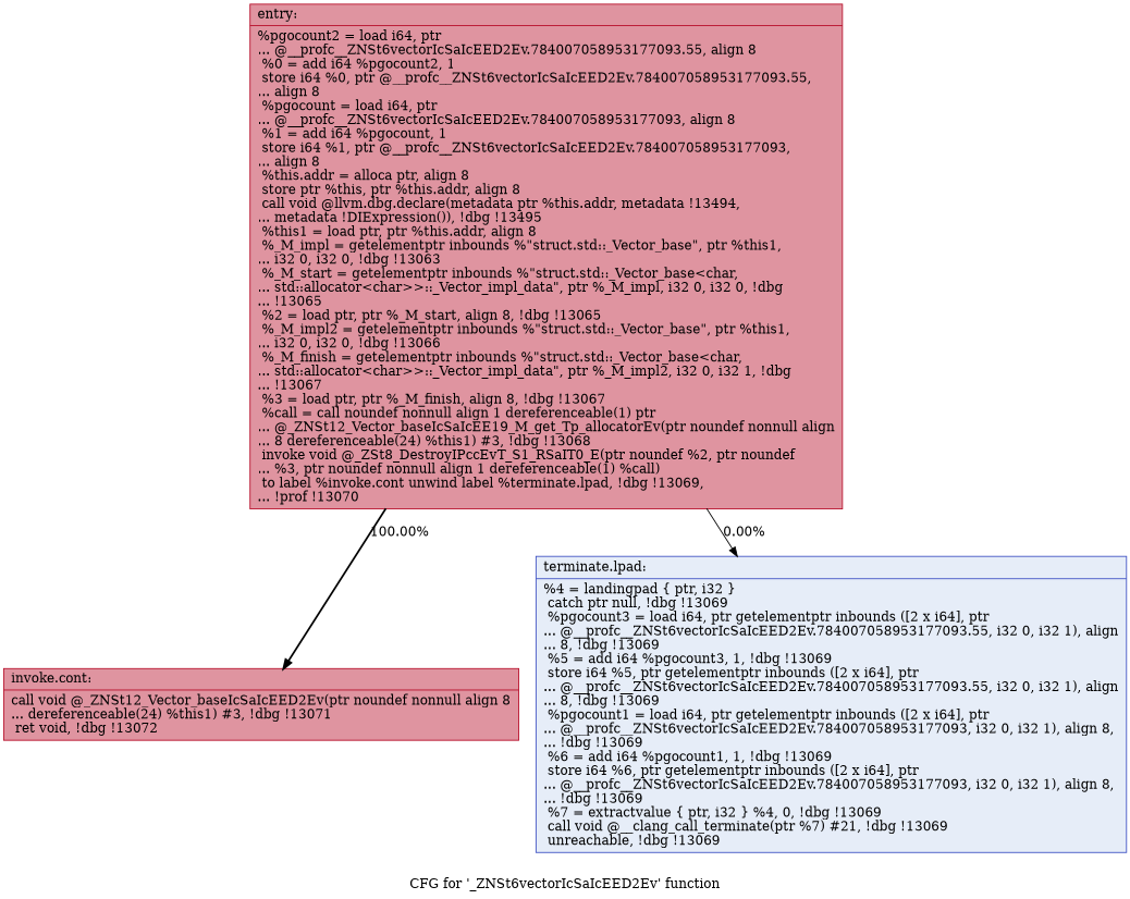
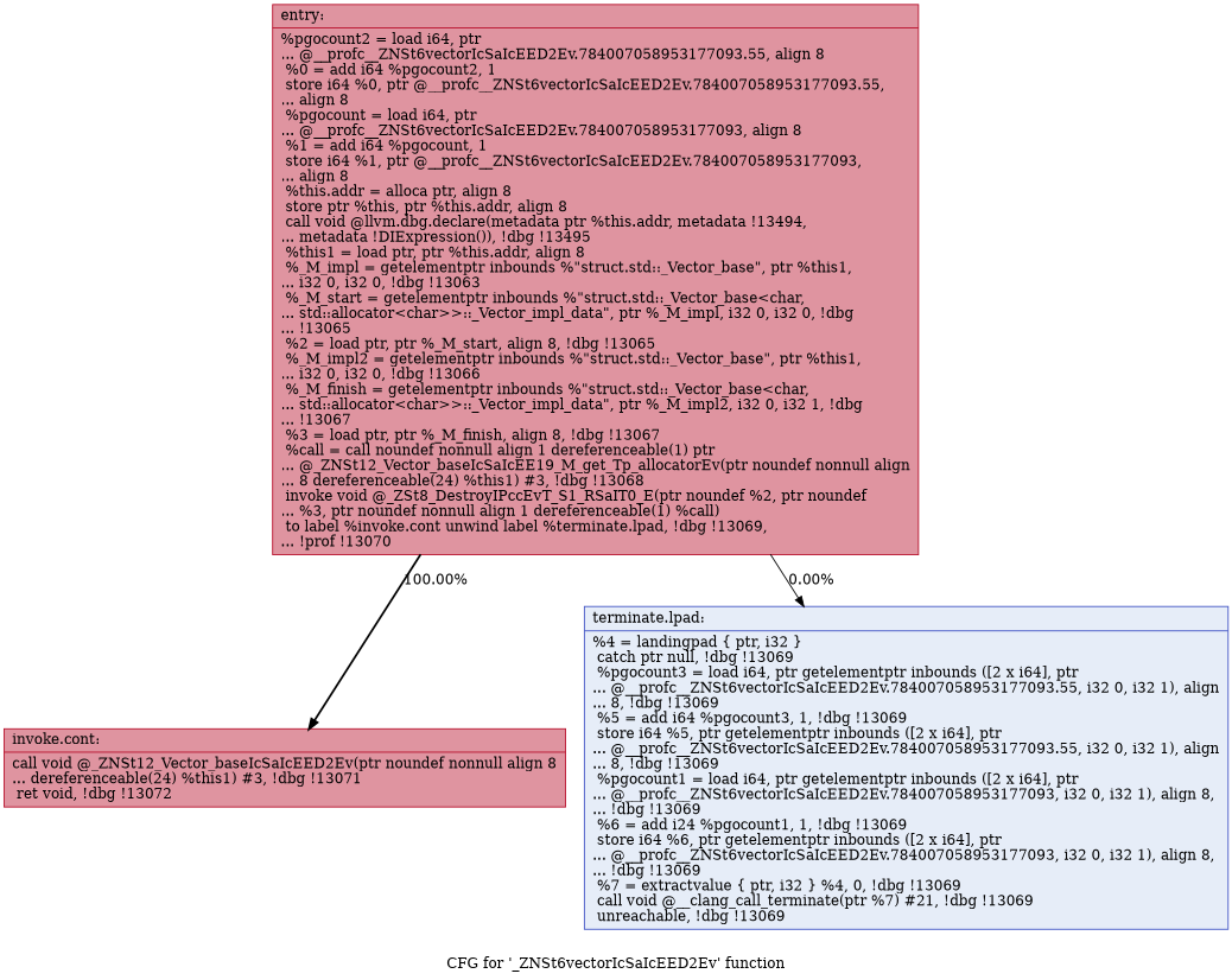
  digraph {
    label="CFG for '_ZNSt6vectorIcSaIcEED2Ev' function"
    fontname="DejaVu Serif"
    node [color="#b70d28ff" fillcolor="#b70d2870" fontname="DejaVu Serif" shape=record style=filled]
    edge [fontname="DejaVu Serif"]
    n1 [label="{entry:\l|  %pgocount2 = load i64, ptr\l... @__profc__ZNSt6vectorIcSaIcEED2Ev.784007058953177093.55, align 8\l  %0 = add i64 %pgocount2, 1\l  store i64 %0, ptr @__profc__ZNSt6vectorIcSaIcEED2Ev.784007058953177093.55,\l... align 8\l  %pgocount = load i64, ptr\l... @__profc__ZNSt6vectorIcSaIcEED2Ev.784007058953177093, align 8\l  %1 = add i64 %pgocount, 1\l  store i64 %1, ptr @__profc__ZNSt6vectorIcSaIcEED2Ev.784007058953177093,\l... align 8\l  %this.addr = alloca ptr, align 8\l  store ptr %this, ptr %this.addr, align 8\l  call void @llvm.dbg.declare(metadata ptr %this.addr, metadata !13494,\l... metadata !DIExpression()), !dbg !13495\l  %this1 = load ptr, ptr %this.addr, align 8\l  %_M_impl = getelementptr inbounds %\"struct.std::_Vector_base\", ptr %this1,\l... i32 0, i32 0, !dbg !13063\l  %_M_start = getelementptr inbounds %\"struct.std::_Vector_base\<char,\l... std::allocator\<char\>\>::_Vector_impl_data\", ptr %_M_impl, i32 0, i32 0, !dbg\l... !13065\l  %2 = load ptr, ptr %_M_start, align 8, !dbg !13065\l  %_M_impl2 = getelementptr inbounds %\"struct.std::_Vector_base\", ptr %this1,\l... i32 0, i32 0, !dbg !13066\l  %_M_finish = getelementptr inbounds %\"struct.std::_Vector_base\<char,\l... std::allocator\<char\>\>::_Vector_impl_data\", ptr %_M_impl2, i32 0, i32 1, !dbg\l... !13067\l  %3 = load ptr, ptr %_M_finish, align 8, !dbg !13067\l  %call = call noundef nonnull align 1 dereferenceable(1) ptr\l... @_ZNSt12_Vector_baseIcSaIcEE19_M_get_Tp_allocatorEv(ptr noundef nonnull align\l... 8 dereferenceable(24) %this1) #3, !dbg !13068\l  invoke void @_ZSt8_DestroyIPccEvT_S1_RSaIT0_E(ptr noundef %2, ptr noundef\l... %3, ptr noundef nonnull align 1 dereferenceable(1) %call)\l          to label %invoke.cont unwind label %terminate.lpad, !dbg !13069,\l... !prof !13070\l}"]
    n2 [label="{invoke.cont:\l|  call void @_ZNSt12_Vector_baseIcSaIcEED2Ev(ptr noundef nonnull align 8\l... dereferenceable(24) %this1) #3, !dbg !13071\l  ret void, !dbg !13072\l}"]
-   n3 [color="#3d50c3ff" fillcolor="#c7d7f070" label="{terminate.lpad:\l|  %4 = landingpad \{ ptr, i32 \}\l          catch ptr null, !dbg !13069\l  %pgocount3 = load i64, ptr getelementptr inbounds ([2 x i64], ptr\l... @__profc__ZNSt6vectorIcSaIcEED2Ev.784007058953177093.55, i32 0, i32 1), align\l... 8, !dbg !13069\l  %5 = add i64 %pgocount3, 1, !dbg !13069\l  store i64 %5, ptr getelementptr inbounds ([2 x i64], ptr\l... @__profc__ZNSt6vectorIcSaIcEED2Ev.784007058953177093.55, i32 0, i32 1), align\l... 8, !dbg !13069\l  %pgocount1 = load i64, ptr getelementptr inbounds ([2 x i64], ptr\l... @__profc__ZNSt6vectorIcSaIcEED2Ev.784007058953177093, i32 0, i32 1), align 8,\l... !dbg !13069\l  %6 = add i64 %pgocount1, 1, !dbg !13069\l  store i64 %6, ptr getelementptr inbounds ([2 x i64], ptr\l... @__profc__ZNSt6vectorIcSaIcEED2Ev.784007058953177093, i32 0, i32 1), align 8,\l... !dbg !13069\l  %7 = extractvalue \{ ptr, i32 \} %4, 0, !dbg !13069\l  call void @__clang_call_terminate(ptr %7) #21, !dbg !13069\l  unreachable, !dbg !13069\l}"]
+   n3 [color="#3d50c3ff" fillcolor="#c7d7f070" label="{terminate.lpad:\l|  %4 = landingpad \{ ptr, i32 \}\l          catch ptr null, !dbg !13069\l  %pgocount3 = load i64, ptr getelementptr inbounds ([2 x i64], ptr\l... @__profc__ZNSt6vectorIcSaIcEED2Ev.784007058953177093.55, i32 0, i32 1), align\l... 8, !dbg !13069\l  %5 = add i64 %pgocount3, 1, !dbg !13069\l  store i64 %5, ptr getelementptr inbounds ([2 x i64], ptr\l... @__profc__ZNSt6vectorIcSaIcEED2Ev.784007058953177093.55, i32 0, i32 1), align\l... 8, !dbg !13069\l  %pgocount1 = load i64, ptr getelementptr inbounds ([2 x i64], ptr\l... @__profc__ZNSt6vectorIcSaIcEED2Ev.784007058953177093, i32 0, i32 1), align 8,\l... !dbg !13069\l  %6 = add i24 %pgocount1, 1, !dbg !13069\l  store i64 %6, ptr getelementptr inbounds ([2 x i64], ptr\l... @__profc__ZNSt6vectorIcSaIcEED2Ev.784007058953177093, i32 0, i32 1), align 8,\l... !dbg !13069\l  %7 = extractvalue \{ ptr, i32 \} %4, 0, !dbg !13069\l  call void @__clang_call_terminate(ptr %7) #21, !dbg !13069\l  unreachable, !dbg !13069\l}"]
    n1 -> n2 [label="100.00%" penwidth=2.00]
    n1 -> n3 [label="0.00%" penwidth=1.00]
  }
